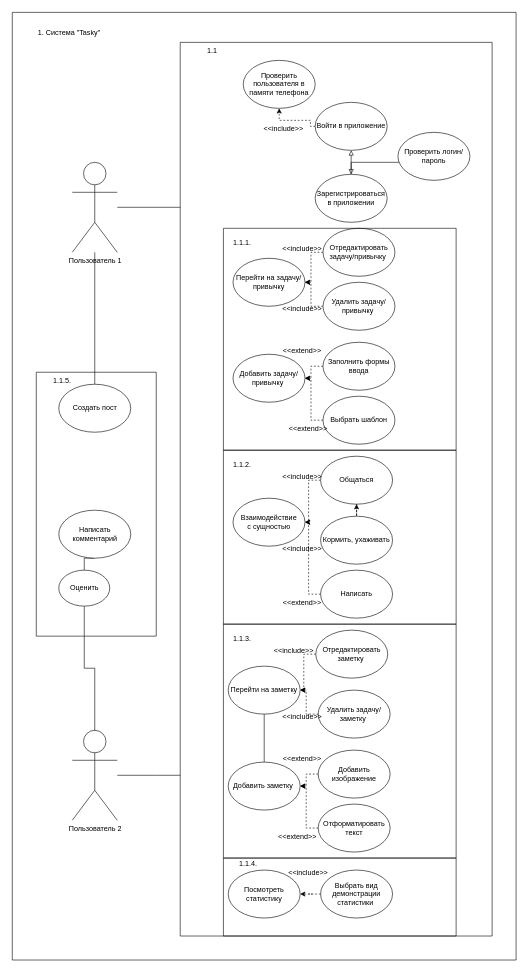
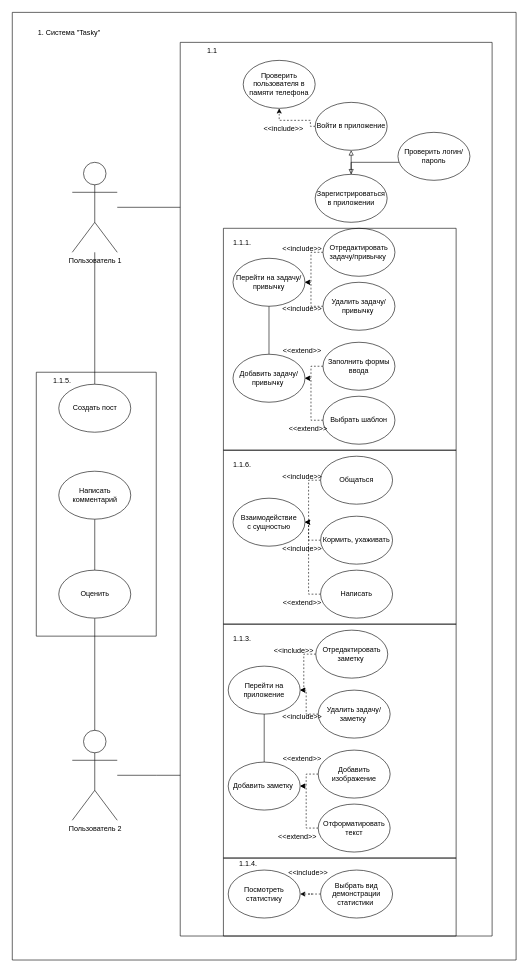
  <mxCell id="0" />
  <mxCell id="1" parent="0" />
  <mxCell id="2" style="edgeStyle=orthogonalEdgeStyle;rounded=0;orthogonalLoop=1;jettySize=auto;html=1;endArrow=none;endFill=0;" edge="1" parent="1" source="3" target="64"><mxGeometry relative="1" as="geometry"><Array as="points"><mxPoint x="340" y="345" /><mxPoint x="340" y="345" /></Array></mxGeometry></mxCell>
  <mxCell id="3" value="Пользователь 1" style="shape=umlActor;verticalLabelPosition=bottom;verticalAlign=top;html=1;outlineConnect=0;" parent="1" vertex="1"><mxGeometry x="120" y="270" width="75" height="150" as="geometry" /></mxCell>
  <mxCell id="4" value="Проверить пользователя в памяти телефона" style="ellipse;whiteSpace=wrap;html=1;" parent="1" vertex="1"><mxGeometry x="405" y="100" width="120" height="80" as="geometry" /></mxCell>
  <mxCell id="5" style="edgeStyle=orthogonalEdgeStyle;rounded=0;orthogonalLoop=1;jettySize=auto;html=1;entryX=0.5;entryY=1;entryDx=0;entryDy=0;dashed=1;" parent="1" source="6" target="4" edge="1"><mxGeometry relative="1" as="geometry"><Array as="points"><mxPoint x="517" y="210" /><mxPoint x="517" y="200" /><mxPoint x="465" y="200" /></Array></mxGeometry></mxCell>
  <mxCell id="6" value="Войти в приложение" style="ellipse;whiteSpace=wrap;html=1;" parent="1" vertex="1"><mxGeometry x="525" y="170" width="120" height="80" as="geometry" /></mxCell>
  <mxCell id="7" value="" style="edgeStyle=orthogonalEdgeStyle;rounded=0;orthogonalLoop=1;jettySize=auto;html=1;endArrow=block;endFill=0;" parent="1" source="8" target="6" edge="1"><mxGeometry relative="1" as="geometry" /></mxCell>
  <mxCell id="8" value="Зарегистрироваться в приложении" style="ellipse;whiteSpace=wrap;html=1;" parent="1" vertex="1"><mxGeometry x="525" y="290" width="120" height="80" as="geometry" /></mxCell>
  <mxCell id="9" style="edgeStyle=orthogonalEdgeStyle;rounded=0;orthogonalLoop=1;jettySize=auto;html=1;entryX=0.5;entryY=0;entryDx=0;entryDy=0;endArrow=block;endFill=0;" parent="1" source="10" target="8" edge="1"><mxGeometry relative="1" as="geometry"><Array as="points"><mxPoint x="585" y="270" /></Array></mxGeometry></mxCell>
  <mxCell id="10" value="Проверить логин/пароль" style="ellipse;whiteSpace=wrap;html=1;" parent="1" vertex="1"><mxGeometry x="663" y="220" width="120" height="80" as="geometry" /></mxCell>
  <mxCell id="11" value="&amp;lt;&amp;lt;include&amp;gt;&amp;gt;" style="text;html=1;align=center;verticalAlign=middle;resizable=0;points=[];autosize=1;strokeColor=none;fillColor=none;" parent="1" vertex="1"><mxGeometry x="427" y="200" width="90" height="30" as="geometry" /></mxCell>
+ <mxCell id="12" value="" style="edgeStyle=orthogonalEdgeStyle;rounded=0;orthogonalLoop=1;jettySize=auto;html=1;entryX=0.5;entryY=0;entryDx=0;entryDy=0;endArrow=none;endFill=0;" edge="1" parent="1" source="13" target="14"><mxGeometry relative="1" as="geometry" /></mxCell>
  <mxCell id="13" value="Перейти на задачу/привычку" style="ellipse;whiteSpace=wrap;html=1;" parent="1" vertex="1"><mxGeometry x="388" y="430" width="120" height="80" as="geometry" /></mxCell>
  <mxCell id="14" value="Добавить задачу/привычку&amp;nbsp;" style="ellipse;whiteSpace=wrap;html=1;" parent="1" vertex="1"><mxGeometry x="388" y="590" width="120" height="80" as="geometry" /></mxCell>
  <mxCell id="15" style="edgeStyle=orthogonalEdgeStyle;rounded=0;orthogonalLoop=1;jettySize=auto;html=1;dashed=1;" parent="1" source="16" target="13" edge="1"><mxGeometry relative="1" as="geometry" /></mxCell>
  <mxCell id="16" value="Отредактировать задачу/привычку&amp;nbsp;" style="ellipse;whiteSpace=wrap;html=1;" parent="1" vertex="1"><mxGeometry x="538" y="380" width="120" height="80" as="geometry" /></mxCell>
  <mxCell id="17" style="edgeStyle=orthogonalEdgeStyle;rounded=0;orthogonalLoop=1;jettySize=auto;html=1;entryX=1;entryY=0.5;entryDx=0;entryDy=0;dashed=1;" parent="1" source="18" target="13" edge="1"><mxGeometry relative="1" as="geometry" /></mxCell>
  <mxCell id="18" value="Удалить задачу/привычку&amp;nbsp;" style="ellipse;whiteSpace=wrap;html=1;" parent="1" vertex="1"><mxGeometry x="538" y="470" width="120" height="80" as="geometry" /></mxCell>
  <mxCell id="19" value="&amp;lt;&amp;lt;include&amp;gt;&amp;gt;" style="text;html=1;align=center;verticalAlign=middle;resizable=0;points=[];autosize=1;strokeColor=none;fillColor=none;" parent="1" vertex="1"><mxGeometry x="458" y="400" width="90" height="30" as="geometry" /></mxCell>
  <mxCell id="20" value="&amp;lt;&amp;lt;include&amp;gt;&amp;gt;" style="text;html=1;align=center;verticalAlign=middle;resizable=0;points=[];autosize=1;strokeColor=none;fillColor=none;" parent="1" vertex="1"><mxGeometry x="458" y="500" width="90" height="30" as="geometry" /></mxCell>
  <mxCell id="21" style="edgeStyle=orthogonalEdgeStyle;rounded=0;orthogonalLoop=1;jettySize=auto;html=1;entryX=1;entryY=0.5;entryDx=0;entryDy=0;dashed=1;" edge="1" parent="1" source="22" target="14"><mxGeometry relative="1" as="geometry" /></mxCell>
  <mxCell id="22" value="Заполнить формы ввода" style="ellipse;whiteSpace=wrap;html=1;" vertex="1" parent="1"><mxGeometry x="538" y="570" width="120" height="80" as="geometry" /></mxCell>
  <mxCell id="23" style="edgeStyle=orthogonalEdgeStyle;rounded=0;orthogonalLoop=1;jettySize=auto;html=1;dashed=1;" edge="1" parent="1" source="24" target="14"><mxGeometry relative="1" as="geometry"><Array as="points"><mxPoint x="518" y="700" /><mxPoint x="518" y="630" /></Array></mxGeometry></mxCell>
  <mxCell id="24" value="Выбрать шаблон" style="ellipse;whiteSpace=wrap;html=1;" vertex="1" parent="1"><mxGeometry x="538" y="660" width="120" height="80" as="geometry" /></mxCell>
  <mxCell id="25" value="&amp;lt;&amp;lt;extend&amp;gt;&amp;gt;" style="text;html=1;align=center;verticalAlign=middle;resizable=0;points=[];autosize=1;strokeColor=none;fillColor=none;" vertex="1" parent="1"><mxGeometry x="468" y="700" width="90" height="30" as="geometry" /></mxCell>
  <mxCell id="26" value="&amp;lt;&amp;lt;extend&amp;gt;&amp;gt;" style="text;html=1;align=center;verticalAlign=middle;resizable=0;points=[];autosize=1;strokeColor=none;fillColor=none;" vertex="1" parent="1"><mxGeometry x="458" y="570" width="90" height="30" as="geometry" /></mxCell>
  <mxCell id="27" value="Взаимодействие&lt;br&gt;с сущностью" style="ellipse;whiteSpace=wrap;html=1;" vertex="1" parent="1"><mxGeometry x="388" y="830" width="120" height="80" as="geometry" /></mxCell>
  <mxCell id="28" style="edgeStyle=orthogonalEdgeStyle;rounded=0;orthogonalLoop=1;jettySize=auto;html=1;dashed=1;" edge="1" parent="1" source="29" target="27"><mxGeometry relative="1" as="geometry"><Array as="points"><mxPoint x="514" y="800" /><mxPoint x="514" y="870" /></Array></mxGeometry></mxCell>
  <mxCell id="29" value="Общаться" style="ellipse;whiteSpace=wrap;html=1;" vertex="1" parent="1"><mxGeometry x="534" y="760" width="120" height="80" as="geometry" /></mxCell>
- <mxCell id="30" style="edgeStyle=orthogonalEdgeStyle;rounded=0;orthogonalLoop=1;jettySize=auto;html=1;dashed=1;" edge="1" parent="1" source="31" target="29"><mxGeometry relative="1" as="geometry" /></mxCell>
+ <mxCell id="30" style="edgeStyle=orthogonalEdgeStyle;rounded=0;orthogonalLoop=1;jettySize=auto;html=1;entryX=1;entryY=0.5;entryDx=0;entryDy=0;dashed=1;" edge="1" parent="1" source="31" target="27"><mxGeometry relative="1" as="geometry" /></mxCell>
  <mxCell id="31" value="Кормить, ухаживать" style="ellipse;whiteSpace=wrap;html=1;" vertex="1" parent="1"><mxGeometry x="534" y="860" width="120" height="80" as="geometry" /></mxCell>
  <mxCell id="32" style="edgeStyle=orthogonalEdgeStyle;rounded=0;orthogonalLoop=1;jettySize=auto;html=1;entryX=1;entryY=0.5;entryDx=0;entryDy=0;dashed=1;" edge="1" parent="1" source="33" target="27"><mxGeometry relative="1" as="geometry"><Array as="points"><mxPoint x="514" y="990" /><mxPoint x="514" y="870" /></Array></mxGeometry></mxCell>
  <mxCell id="33" value="Написать" style="ellipse;whiteSpace=wrap;html=1;" vertex="1" parent="1"><mxGeometry x="534" y="950" width="120" height="80" as="geometry" /></mxCell>
  <mxCell id="34" value="&amp;lt;&amp;lt;extend&amp;gt;&amp;gt;" style="text;html=1;align=center;verticalAlign=middle;resizable=0;points=[];autosize=1;strokeColor=none;fillColor=none;" vertex="1" parent="1"><mxGeometry x="458" y="990" width="90" height="30" as="geometry" /></mxCell>
  <mxCell id="35" value="&amp;lt;&amp;lt;include&amp;gt;&amp;gt;" style="text;html=1;align=center;verticalAlign=middle;resizable=0;points=[];autosize=1;strokeColor=none;fillColor=none;" vertex="1" parent="1"><mxGeometry x="458" y="900" width="90" height="30" as="geometry" /></mxCell>
  <mxCell id="36" value="&amp;lt;&amp;lt;include&amp;gt;&amp;gt;" style="text;html=1;align=center;verticalAlign=middle;resizable=0;points=[];autosize=1;strokeColor=none;fillColor=none;" vertex="1" parent="1"><mxGeometry x="458" y="780" width="90" height="30" as="geometry" /></mxCell>
  <mxCell id="37" style="edgeStyle=orthogonalEdgeStyle;rounded=0;orthogonalLoop=1;jettySize=auto;html=1;entryX=0.5;entryY=0;entryDx=0;entryDy=0;endArrow=none;endFill=0;" edge="1" parent="1" source="38" target="39"><mxGeometry relative="1" as="geometry" /></mxCell>
- <mxCell id="38" value="Перейти на заметку" style="ellipse;whiteSpace=wrap;html=1;" vertex="1" parent="1"><mxGeometry x="380" y="1110" width="120" height="80" as="geometry" /></mxCell>
+ <mxCell id="38" value="Перейти на приложение" style="ellipse;whiteSpace=wrap;html=1;" vertex="1" parent="1"><mxGeometry x="380" y="1110" width="120" height="80" as="geometry" /></mxCell>
  <mxCell id="39" value="Добавить заметку&amp;nbsp;" style="ellipse;whiteSpace=wrap;html=1;" vertex="1" parent="1"><mxGeometry x="380" y="1270" width="120" height="80" as="geometry" /></mxCell>
  <mxCell id="40" style="edgeStyle=orthogonalEdgeStyle;rounded=0;orthogonalLoop=1;jettySize=auto;html=1;dashed=1;" edge="1" parent="1" source="41" target="38"><mxGeometry relative="1" as="geometry" /></mxCell>
  <mxCell id="41" value="Отредактировать заметку&amp;nbsp;" style="ellipse;whiteSpace=wrap;html=1;" vertex="1" parent="1"><mxGeometry x="526" y="1050" width="120" height="80" as="geometry" /></mxCell>
  <mxCell id="42" style="edgeStyle=orthogonalEdgeStyle;rounded=0;orthogonalLoop=1;jettySize=auto;html=1;dashed=1;" edge="1" parent="1" source="43" target="38"><mxGeometry relative="1" as="geometry"><Array as="points"><mxPoint x="510" y="1190" /><mxPoint x="510" y="1150" /></Array></mxGeometry></mxCell>
  <mxCell id="43" value="Удалить задачу/заметку&amp;nbsp;" style="ellipse;whiteSpace=wrap;html=1;" vertex="1" parent="1"><mxGeometry x="530" y="1150" width="120" height="80" as="geometry" /></mxCell>
  <mxCell id="44" value="&amp;lt;&amp;lt;include&amp;gt;&amp;gt;" style="text;html=1;align=center;verticalAlign=middle;resizable=0;points=[];autosize=1;strokeColor=none;fillColor=none;" vertex="1" parent="1"><mxGeometry x="444" y="1070" width="90" height="30" as="geometry" /></mxCell>
  <mxCell id="45" value="&amp;lt;&amp;lt;include&amp;gt;&amp;gt;" style="text;html=1;align=center;verticalAlign=middle;resizable=0;points=[];autosize=1;strokeColor=none;fillColor=none;" vertex="1" parent="1"><mxGeometry x="458" y="1180" width="90" height="30" as="geometry" /></mxCell>
  <mxCell id="46" style="edgeStyle=orthogonalEdgeStyle;rounded=0;orthogonalLoop=1;jettySize=auto;html=1;entryX=1;entryY=0.5;entryDx=0;entryDy=0;dashed=1;" edge="1" parent="1" source="47" target="39"><mxGeometry relative="1" as="geometry" /></mxCell>
  <mxCell id="47" value="Добавить изображение" style="ellipse;whiteSpace=wrap;html=1;" vertex="1" parent="1"><mxGeometry x="530" y="1250" width="120" height="80" as="geometry" /></mxCell>
  <mxCell id="48" style="edgeStyle=orthogonalEdgeStyle;rounded=0;orthogonalLoop=1;jettySize=auto;html=1;entryX=1;entryY=0.5;entryDx=0;entryDy=0;dashed=1;" edge="1" parent="1" source="49" target="39"><mxGeometry relative="1" as="geometry"><Array as="points"><mxPoint x="510" y="1380" /><mxPoint x="510" y="1310" /></Array></mxGeometry></mxCell>
  <mxCell id="49" value="Отформатировать текст" style="ellipse;whiteSpace=wrap;html=1;" vertex="1" parent="1"><mxGeometry x="530" y="1340" width="120" height="80" as="geometry" /></mxCell>
  <mxCell id="50" value="&amp;lt;&amp;lt;extend&amp;gt;&amp;gt;" style="text;html=1;align=center;verticalAlign=middle;resizable=0;points=[];autosize=1;strokeColor=none;fillColor=none;" vertex="1" parent="1"><mxGeometry x="450" y="1380" width="90" height="30" as="geometry" /></mxCell>
  <mxCell id="51" value="&amp;lt;&amp;lt;extend&amp;gt;&amp;gt;" style="text;html=1;align=center;verticalAlign=middle;resizable=0;points=[];autosize=1;strokeColor=none;fillColor=none;" vertex="1" parent="1"><mxGeometry x="458" y="1250" width="90" height="30" as="geometry" /></mxCell>
  <mxCell id="52" value="Посмотреть статистику" style="ellipse;whiteSpace=wrap;html=1;" vertex="1" parent="1"><mxGeometry x="380" y="1450" width="120" height="80" as="geometry" /></mxCell>
  <mxCell id="53" style="edgeStyle=orthogonalEdgeStyle;rounded=0;orthogonalLoop=1;jettySize=auto;html=1;entryX=1;entryY=0.5;entryDx=0;entryDy=0;dashed=1;" edge="1" parent="1" source="54" target="52"><mxGeometry relative="1" as="geometry" /></mxCell>
  <mxCell id="54" value="Выбрать вид демонстрации&lt;br&gt;статистики&amp;nbsp;" style="ellipse;whiteSpace=wrap;html=1;" vertex="1" parent="1"><mxGeometry x="534" y="1450" width="120" height="80" as="geometry" /></mxCell>
  <mxCell id="55" value="&amp;lt;&amp;lt;include&amp;gt;&amp;gt;" style="text;html=1;align=center;verticalAlign=middle;resizable=0;points=[];autosize=1;strokeColor=none;fillColor=none;" vertex="1" parent="1"><mxGeometry x="468" y="1439" width="90" height="30" as="geometry" /></mxCell>
  <mxCell id="56" style="edgeStyle=orthogonalEdgeStyle;rounded=0;orthogonalLoop=1;jettySize=auto;html=1;endArrow=none;endFill=0;" edge="1" parent="1" source="57" target="64"><mxGeometry relative="1" as="geometry"><Array as="points"><mxPoint x="260" y="1292" /><mxPoint x="260" y="1292" /></Array></mxGeometry></mxCell>
  <mxCell id="57" value="Пользователь 2" style="shape=umlActor;verticalLabelPosition=bottom;verticalAlign=top;html=1;outlineConnect=0;" vertex="1" parent="1"><mxGeometry x="120" y="1217" width="75" height="150" as="geometry" /></mxCell>
  <mxCell id="58" style="edgeStyle=orthogonalEdgeStyle;rounded=0;orthogonalLoop=1;jettySize=auto;html=1;endArrow=none;endFill=0;" edge="1" parent="1" source="59" target="3"><mxGeometry relative="1" as="geometry" /></mxCell>
  <mxCell id="59" value="Создать пост" style="ellipse;whiteSpace=wrap;html=1;" vertex="1" parent="1"><mxGeometry x="97.5" y="640" width="120" height="80" as="geometry" /></mxCell>
  <mxCell id="60" style="edgeStyle=orthogonalEdgeStyle;rounded=0;orthogonalLoop=1;jettySize=auto;html=1;endArrow=none;endFill=0;" edge="1" parent="1" source="62" target="57"><mxGeometry relative="1" as="geometry" /></mxCell>
  <mxCell id="61" style="edgeStyle=orthogonalEdgeStyle;rounded=0;orthogonalLoop=1;jettySize=auto;html=1;entryX=0.5;entryY=1;entryDx=0;entryDy=0;endArrow=none;endFill=0;" edge="1" parent="1" source="62" target="63"><mxGeometry relative="1" as="geometry" /></mxCell>
- <mxCell id="62" value="Оценить" style="ellipse;whiteSpace=wrap;html=1;" vertex="1" parent="1"><mxGeometry x="97.5" y="950" width="85" height="60" as="geometry" /></mxCell>
- <mxCell id="63" value="Написать комментарий" style="ellipse;whiteSpace=wrap;html=1;" vertex="1" parent="1"><mxGeometry x="97.5" y="850" width="120" height="80" as="geometry" /></mxCell>
+ <mxCell id="62" value="Оценить" style="ellipse;whiteSpace=wrap;html=1;" vertex="1" parent="1"><mxGeometry x="97.5" y="950" width="120" height="80" as="geometry" /></mxCell>
+ <mxCell id="63" value="Написать комментарий" style="ellipse;whiteSpace=wrap;html=1;" vertex="1" parent="1"><mxGeometry x="97.5" y="785" width="120" height="80" as="geometry" /></mxCell>
  <mxCell id="64" value="" style="swimlane;startSize=0;" vertex="1" parent="1"><mxGeometry x="300" y="70" width="520" height="1490" as="geometry" /></mxCell>
  <mxCell id="65" value="" style="swimlane;startSize=0;" vertex="1" parent="64"><mxGeometry x="72" y="310" width="388" height="370" as="geometry" /></mxCell>
  <mxCell id="66" value="" style="swimlane;startSize=0;" vertex="1" parent="64"><mxGeometry x="72" y="680" width="388" height="290" as="geometry" /></mxCell>
  <mxCell id="67" value="" style="swimlane;startSize=0;" vertex="1" parent="64"><mxGeometry x="72" y="970" width="388" height="390" as="geometry" /></mxCell>
  <mxCell id="68" value="" style="swimlane;startSize=0;" vertex="1" parent="1"><mxGeometry x="372" y="1430" width="388" height="130" as="geometry" /></mxCell>
  <mxCell id="69" value="" style="swimlane;startSize=0;" vertex="1" parent="1"><mxGeometry x="20" y="20" width="840" height="1580" as="geometry" /></mxCell>
  <mxCell id="70" value="1. Система &quot;Tasky&quot;" style="text;html=1;strokeColor=none;fillColor=none;align=center;verticalAlign=middle;whiteSpace=wrap;rounded=0;" vertex="1" parent="69"><mxGeometry x="40" y="20" width="110" height="30" as="geometry" /></mxCell>
  <mxCell id="71" value="" style="swimlane;startSize=0;" vertex="1" parent="69"><mxGeometry x="40" y="600" width="200" height="440" as="geometry" /></mxCell>
  <mxCell id="72" value="1.1.5.&amp;nbsp;" style="text;html=1;strokeColor=none;fillColor=none;align=center;verticalAlign=middle;whiteSpace=wrap;rounded=0;" vertex="1" parent="71"><mxGeometry x="-10" width="110" height="30" as="geometry" /></mxCell>
  <mxCell id="73" value="1.1.1.&amp;nbsp;" style="text;html=1;strokeColor=none;fillColor=none;align=center;verticalAlign=middle;whiteSpace=wrap;rounded=0;" vertex="1" parent="69"><mxGeometry x="330" y="370" width="110" height="30" as="geometry" /></mxCell>
- <mxCell id="74" value="1.1.2.&amp;nbsp;" style="text;html=1;strokeColor=none;fillColor=none;align=center;verticalAlign=middle;whiteSpace=wrap;rounded=0;" vertex="1" parent="69"><mxGeometry x="330" y="740" width="110" height="30" as="geometry" /></mxCell>
+ <mxCell id="74" value="1.1.6.&amp;nbsp;" style="text;html=1;strokeColor=none;fillColor=none;align=center;verticalAlign=middle;whiteSpace=wrap;rounded=0;" vertex="1" parent="69"><mxGeometry x="330" y="740" width="110" height="30" as="geometry" /></mxCell>
  <mxCell id="75" value="1.1.3.&amp;nbsp;" style="text;html=1;strokeColor=none;fillColor=none;align=center;verticalAlign=middle;whiteSpace=wrap;rounded=0;" vertex="1" parent="69"><mxGeometry x="330" y="1030" width="110" height="30" as="geometry" /></mxCell>
  <mxCell id="76" value="1.1.4.&amp;nbsp;" style="text;html=1;strokeColor=none;fillColor=none;align=center;verticalAlign=middle;whiteSpace=wrap;rounded=0;" vertex="1" parent="69"><mxGeometry x="340" y="1404" width="110" height="30" as="geometry" /></mxCell>
  <mxCell id="77" value="1.1&amp;nbsp;" style="text;html=1;strokeColor=none;fillColor=none;align=center;verticalAlign=middle;whiteSpace=wrap;rounded=0;" vertex="1" parent="69"><mxGeometry x="280" y="50" width="110" height="30" as="geometry" /></mxCell>
